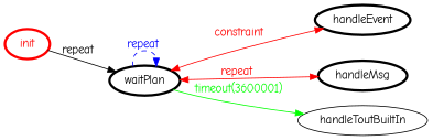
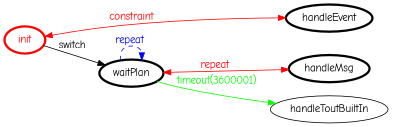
  digraph {
    fontname="Comic Neue"
    rankdir=LR
    node [color=black fontcolor=black fontname="Comic Neue" penwidth=3]
    edge [color=red fontcolor=red fontname="Comic Neue"]
    init [color=red fontcolor=red]
    waitPlan
    handleEvent
    handleMsg
    handleToutBuiltIn [color="" fontcolor="" penwidth=""]
-   init -> waitPlan [color=black fontcolor=black label="repeat "]
+   init -> waitPlan [color=black fontcolor=black label=switch]
    waitPlan -> waitPlan [color=blue fontcolor=blue label="repeat " style=dashed]
-   waitPlan -> handleEvent [dir=both label=constraint]
+   init -> handleEvent [dir=both label=constraint]
    waitPlan -> handleMsg [dir=both label="repeat "]
    waitPlan -> handleToutBuiltIn [color=green fontcolor=green label="timeout(3600001)"]
  }
